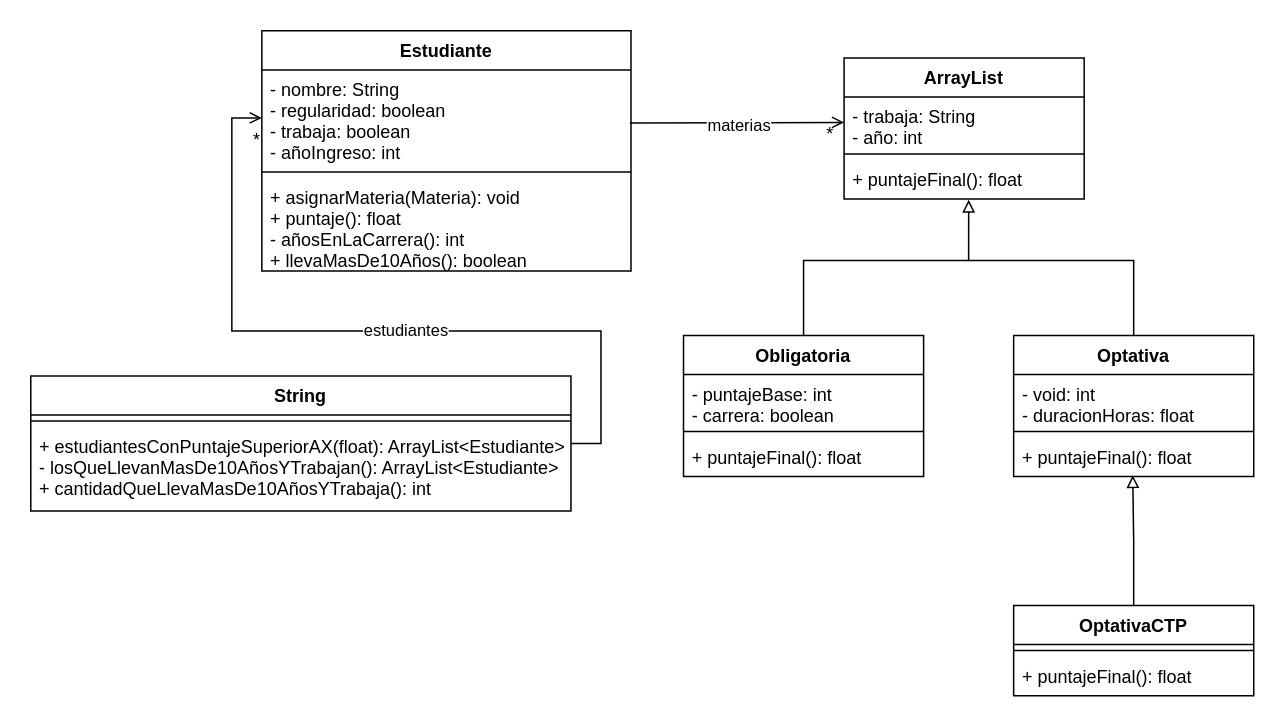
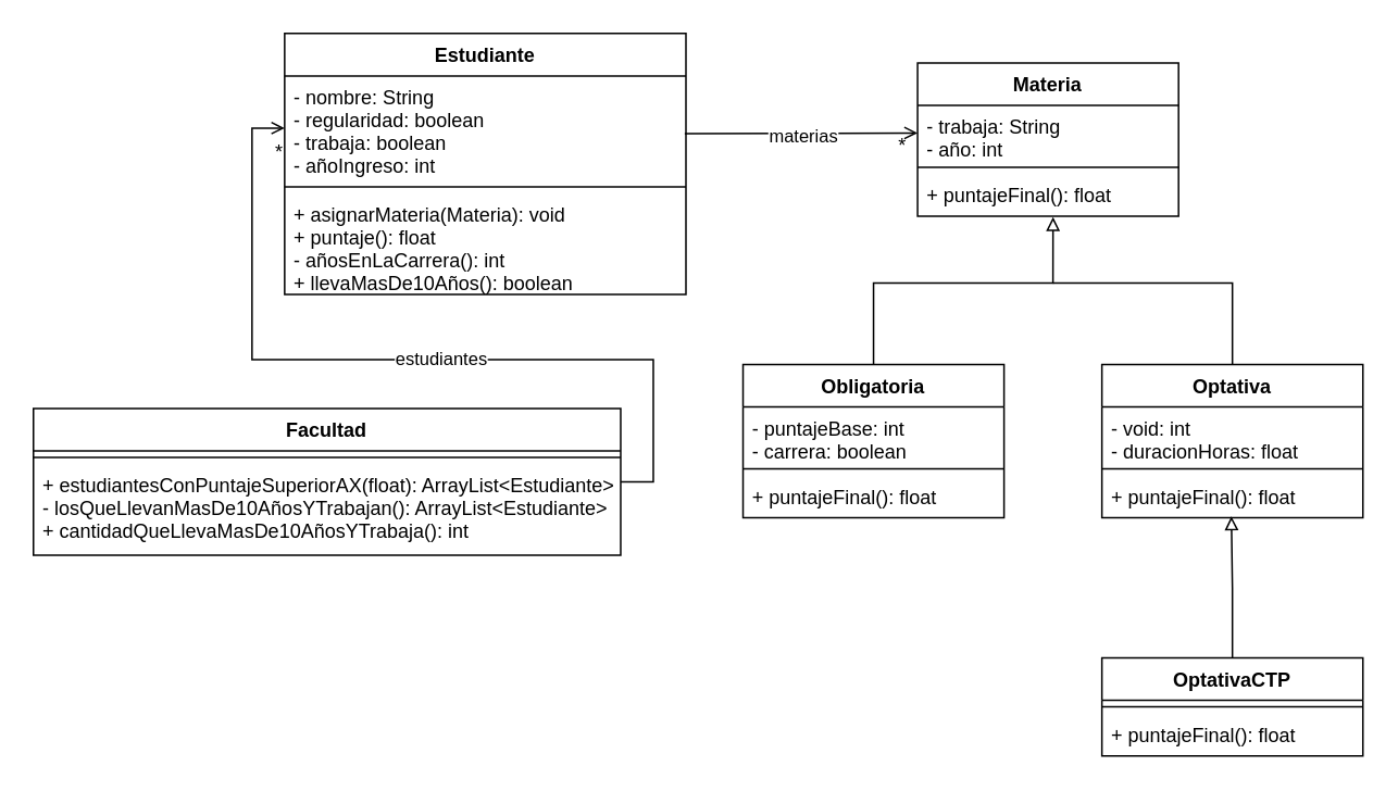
  <mxCell id="0" />
  <mxCell id="1" parent="0" />
  <mxCell id="2" value="Estudiante" style="swimlane;fontStyle=1;align=center;verticalAlign=top;childLayout=stackLayout;horizontal=1;startSize=26;horizontalStack=0;resizeParent=1;resizeParentMax=0;resizeLast=0;collapsible=1;marginBottom=0;" parent="1" vertex="1"><mxGeometry x="174" y="20" width="246" height="160" as="geometry" /></mxCell>
  <mxCell id="3" value="- nombre: String&#10;- regularidad: boolean&#10;- trabaja: boolean&#10;- añoIngreso: int" style="text;strokeColor=none;fillColor=none;align=left;verticalAlign=top;spacingLeft=4;spacingRight=4;overflow=hidden;rotatable=0;points=[[0,0.5],[1,0.5]];portConstraint=eastwest;" parent="2" vertex="1"><mxGeometry y="26" width="246" height="64" as="geometry" /></mxCell>
  <mxCell id="4" value="" style="line;strokeWidth=1;fillColor=none;align=left;verticalAlign=middle;spacingTop=-1;spacingLeft=3;spacingRight=3;rotatable=0;labelPosition=right;points=[];portConstraint=eastwest;" parent="2" vertex="1"><mxGeometry y="90" width="246" height="8" as="geometry" /></mxCell>
  <mxCell id="5" value="+ asignarMateria(Materia): void&#10;+ puntaje(): float&#10;- añosEnLaCarrera(): int&#10;+ llevaMasDe10Años(): boolean" style="text;strokeColor=none;fillColor=none;align=left;verticalAlign=top;spacingLeft=4;spacingRight=4;overflow=hidden;rotatable=0;points=[[0,0.5],[1,0.5]];portConstraint=eastwest;" parent="2" vertex="1"><mxGeometry y="98" width="246" height="62" as="geometry" /></mxCell>
- <mxCell id="6" value="ArrayList" style="swimlane;fontStyle=1;align=center;verticalAlign=top;childLayout=stackLayout;horizontal=1;startSize=26;horizontalStack=0;resizeParent=1;resizeParentMax=0;resizeLast=0;collapsible=1;marginBottom=0;" parent="1" vertex="1"><mxGeometry x="562" y="38" width="160" height="94" as="geometry" /></mxCell>
+ <mxCell id="6" value="Materia" style="swimlane;fontStyle=1;align=center;verticalAlign=top;childLayout=stackLayout;horizontal=1;startSize=26;horizontalStack=0;resizeParent=1;resizeParentMax=0;resizeLast=0;collapsible=1;marginBottom=0;" parent="1" vertex="1"><mxGeometry x="562" y="38" width="160" height="94" as="geometry" /></mxCell>
  <mxCell id="7" value="- trabaja: String&#10;- año: int" style="text;strokeColor=none;fillColor=none;align=left;verticalAlign=top;spacingLeft=4;spacingRight=4;overflow=hidden;rotatable=0;points=[[0,0.5],[1,0.5]];portConstraint=eastwest;" parent="6" vertex="1"><mxGeometry y="26" width="160" height="34" as="geometry" /></mxCell>
  <mxCell id="8" value="" style="line;strokeWidth=1;fillColor=none;align=left;verticalAlign=middle;spacingTop=-1;spacingLeft=3;spacingRight=3;rotatable=0;labelPosition=right;points=[];portConstraint=eastwest;" parent="6" vertex="1"><mxGeometry y="60" width="160" height="8" as="geometry" /></mxCell>
  <mxCell id="9" value="+ puntajeFinal(): float" style="text;strokeColor=none;fillColor=none;align=left;verticalAlign=top;spacingLeft=4;spacingRight=4;overflow=hidden;rotatable=0;points=[[0,0.5],[1,0.5]];portConstraint=eastwest;" parent="6" vertex="1"><mxGeometry y="68" width="160" height="26" as="geometry" /></mxCell>
  <mxCell id="10" style="edgeStyle=orthogonalEdgeStyle;rounded=0;orthogonalLoop=1;jettySize=auto;html=1;exitX=1;exitY=0.5;exitDx=0;exitDy=0;entryX=0;entryY=0.5;entryDx=0;entryDy=0;endArrow=open;endFill=0;" parent="1" source="12" target="3" edge="1"><mxGeometry relative="1" as="geometry"><Array as="points"><mxPoint x="400" y="295" /><mxPoint x="400" y="220" /><mxPoint x="154" y="220" /><mxPoint x="154" y="78" /></Array></mxGeometry></mxCell>
  <mxCell id="11" value="estudiantes" style="edgeLabel;html=1;align=center;verticalAlign=middle;resizable=0;points=[];" parent="10" vertex="1" connectable="0"><mxGeometry x="-0.056" y="-1" relative="1" as="geometry"><mxPoint x="11" as="offset" /></mxGeometry></mxCell>
- <mxCell id="12" value="String" style="swimlane;fontStyle=1;align=center;verticalAlign=top;childLayout=stackLayout;horizontal=1;startSize=26;horizontalStack=0;resizeParent=1;resizeParentMax=0;resizeLast=0;collapsible=1;marginBottom=0;" parent="1" vertex="1"><mxGeometry x="20" y="250" width="360" height="90" as="geometry" /></mxCell>
+ <mxCell id="12" value="Facultad" style="swimlane;fontStyle=1;align=center;verticalAlign=top;childLayout=stackLayout;horizontal=1;startSize=26;horizontalStack=0;resizeParent=1;resizeParentMax=0;resizeLast=0;collapsible=1;marginBottom=0;" parent="1" vertex="1"><mxGeometry x="20" y="250" width="360" height="90" as="geometry" /></mxCell>
  <mxCell id="13" value="" style="line;strokeWidth=1;fillColor=none;align=left;verticalAlign=middle;spacingTop=-1;spacingLeft=3;spacingRight=3;rotatable=0;labelPosition=right;points=[];portConstraint=eastwest;" parent="12" vertex="1"><mxGeometry y="26" width="360" height="8" as="geometry" /></mxCell>
  <mxCell id="14" value="+ estudiantesConPuntajeSuperiorAX(float): ArrayList&lt;Estudiante&gt;&#10;- losQueLlevanMasDe10AñosYTrabajan(): ArrayList&lt;Estudiante&gt;&#10;+ cantidadQueLlevaMasDe10AñosYTrabaja(): int" style="text;strokeColor=none;fillColor=none;align=left;verticalAlign=top;spacingLeft=4;spacingRight=4;overflow=hidden;rotatable=0;points=[[0,0.5],[1,0.5]];portConstraint=eastwest;" parent="12" vertex="1"><mxGeometry y="34" width="360" height="56" as="geometry" /></mxCell>
  <mxCell id="15" value="*" style="text;html=1;strokeColor=none;fillColor=none;align=center;verticalAlign=middle;whiteSpace=wrap;rounded=0;" parent="1" vertex="1"><mxGeometry x="170" y="90" height="6" as="geometry" /></mxCell>
  <mxCell id="16" style="edgeStyle=orthogonalEdgeStyle;rounded=0;orthogonalLoop=1;jettySize=auto;html=1;exitX=0.997;exitY=0.552;exitDx=0;exitDy=0;entryX=0;entryY=0.5;entryDx=0;entryDy=0;endArrow=open;endFill=0;exitPerimeter=0;" parent="1" source="3" target="7" edge="1"><mxGeometry relative="1" as="geometry"><mxPoint x="424" y="88" as="sourcePoint" /><mxPoint x="588" y="88" as="targetPoint" /></mxGeometry></mxCell>
  <mxCell id="17" value="materias" style="edgeLabel;html=1;align=center;verticalAlign=middle;resizable=0;points=[];" parent="16" vertex="1" connectable="0"><mxGeometry x="-0.056" y="-1" relative="1" as="geometry"><mxPoint x="4" as="offset" /></mxGeometry></mxCell>
  <mxCell id="18" value="*" style="text;html=1;strokeColor=none;fillColor=none;align=center;verticalAlign=middle;whiteSpace=wrap;rounded=0;" parent="1" vertex="1"><mxGeometry x="552" y="86" height="6" as="geometry" /></mxCell>
  <mxCell id="19" style="edgeStyle=orthogonalEdgeStyle;rounded=0;orthogonalLoop=1;jettySize=auto;html=1;exitX=0.5;exitY=0;exitDx=0;exitDy=0;endArrow=block;endFill=0;entryX=0.519;entryY=1.021;entryDx=0;entryDy=0;entryPerimeter=0;" parent="1" source="20" target="9" edge="1"><mxGeometry relative="1" as="geometry"><mxPoint x="645" y="153" as="targetPoint" /><Array as="points"><mxPoint x="535" y="173" /><mxPoint x="645" y="173" /></Array></mxGeometry></mxCell>
  <mxCell id="20" value="Obligatoria" style="swimlane;fontStyle=1;align=center;verticalAlign=top;childLayout=stackLayout;horizontal=1;startSize=26;horizontalStack=0;resizeParent=1;resizeParentMax=0;resizeLast=0;collapsible=1;marginBottom=0;" parent="1" vertex="1"><mxGeometry x="455" y="223" width="160" height="94" as="geometry" /></mxCell>
  <mxCell id="21" value="- puntajeBase: int&#10;- carrera: boolean" style="text;strokeColor=none;fillColor=none;align=left;verticalAlign=top;spacingLeft=4;spacingRight=4;overflow=hidden;rotatable=0;points=[[0,0.5],[1,0.5]];portConstraint=eastwest;" parent="20" vertex="1"><mxGeometry y="26" width="160" height="34" as="geometry" /></mxCell>
  <mxCell id="22" value="" style="line;strokeWidth=1;fillColor=none;align=left;verticalAlign=middle;spacingTop=-1;spacingLeft=3;spacingRight=3;rotatable=0;labelPosition=right;points=[];portConstraint=eastwest;" parent="20" vertex="1"><mxGeometry y="60" width="160" height="8" as="geometry" /></mxCell>
  <mxCell id="23" value="+ puntajeFinal(): float" style="text;strokeColor=none;fillColor=none;align=left;verticalAlign=top;spacingLeft=4;spacingRight=4;overflow=hidden;rotatable=0;points=[[0,0.5],[1,0.5]];portConstraint=eastwest;" parent="20" vertex="1"><mxGeometry y="68" width="160" height="26" as="geometry" /></mxCell>
  <mxCell id="24" style="edgeStyle=orthogonalEdgeStyle;rounded=0;orthogonalLoop=1;jettySize=auto;html=1;exitX=0.5;exitY=0;exitDx=0;exitDy=0;endArrow=none;endFill=0;" parent="1" source="25" edge="1"><mxGeometry relative="1" as="geometry"><mxPoint x="645" y="173" as="targetPoint" /><Array as="points"><mxPoint x="755" y="173" /></Array></mxGeometry></mxCell>
  <mxCell id="25" value="Optativa" style="swimlane;fontStyle=1;align=center;verticalAlign=top;childLayout=stackLayout;horizontal=1;startSize=26;horizontalStack=0;resizeParent=1;resizeParentMax=0;resizeLast=0;collapsible=1;marginBottom=0;" parent="1" vertex="1"><mxGeometry x="675" y="223" width="160" height="94" as="geometry" /></mxCell>
  <mxCell id="26" value="- void: int&#10;- duracionHoras: float" style="text;strokeColor=none;fillColor=none;align=left;verticalAlign=top;spacingLeft=4;spacingRight=4;overflow=hidden;rotatable=0;points=[[0,0.5],[1,0.5]];portConstraint=eastwest;" parent="25" vertex="1"><mxGeometry y="26" width="160" height="34" as="geometry" /></mxCell>
  <mxCell id="27" value="" style="line;strokeWidth=1;fillColor=none;align=left;verticalAlign=middle;spacingTop=-1;spacingLeft=3;spacingRight=3;rotatable=0;labelPosition=right;points=[];portConstraint=eastwest;" parent="25" vertex="1"><mxGeometry y="60" width="160" height="8" as="geometry" /></mxCell>
  <mxCell id="28" value="+ puntajeFinal(): float" style="text;strokeColor=none;fillColor=none;align=left;verticalAlign=top;spacingLeft=4;spacingRight=4;overflow=hidden;rotatable=0;points=[[0,0.5],[1,0.5]];portConstraint=eastwest;" parent="25" vertex="1"><mxGeometry y="68" width="160" height="26" as="geometry" /></mxCell>
  <mxCell id="29" style="edgeStyle=orthogonalEdgeStyle;rounded=0;orthogonalLoop=1;jettySize=auto;html=1;exitX=0.5;exitY=0;exitDx=0;exitDy=0;entryX=0.496;entryY=0.968;entryDx=0;entryDy=0;entryPerimeter=0;endArrow=block;endFill=0;" parent="1" source="30" target="28" edge="1"><mxGeometry relative="1" as="geometry" /></mxCell>
  <mxCell id="30" value="OptativaCTP" style="swimlane;fontStyle=1;align=center;verticalAlign=top;childLayout=stackLayout;horizontal=1;startSize=26;horizontalStack=0;resizeParent=1;resizeParentMax=0;resizeLast=0;collapsible=1;marginBottom=0;" parent="1" vertex="1"><mxGeometry x="675" y="403" width="160" height="60" as="geometry" /></mxCell>
  <mxCell id="31" value="" style="line;strokeWidth=1;fillColor=none;align=left;verticalAlign=middle;spacingTop=-1;spacingLeft=3;spacingRight=3;rotatable=0;labelPosition=right;points=[];portConstraint=eastwest;" parent="30" vertex="1"><mxGeometry y="26" width="160" height="8" as="geometry" /></mxCell>
  <mxCell id="32" value="+ puntajeFinal(): float" style="text;strokeColor=none;fillColor=none;align=left;verticalAlign=top;spacingLeft=4;spacingRight=4;overflow=hidden;rotatable=0;points=[[0,0.5],[1,0.5]];portConstraint=eastwest;" parent="30" vertex="1"><mxGeometry y="34" width="160" height="26" as="geometry" /></mxCell>
